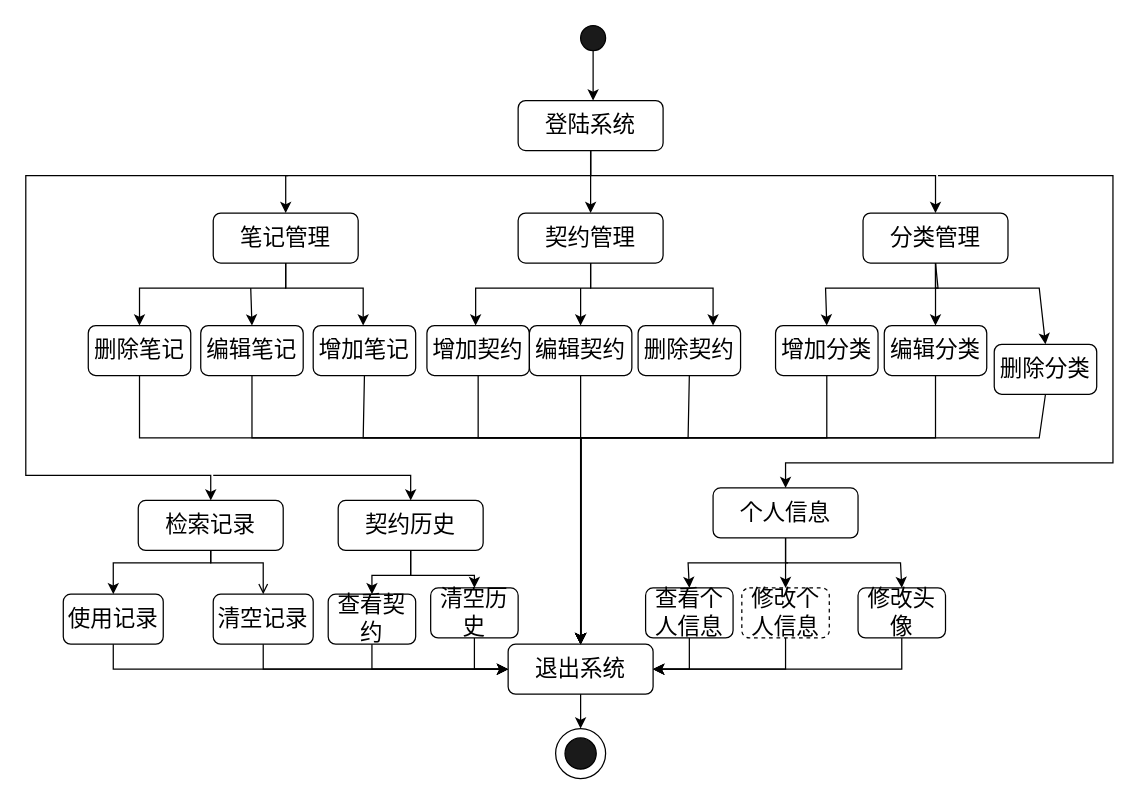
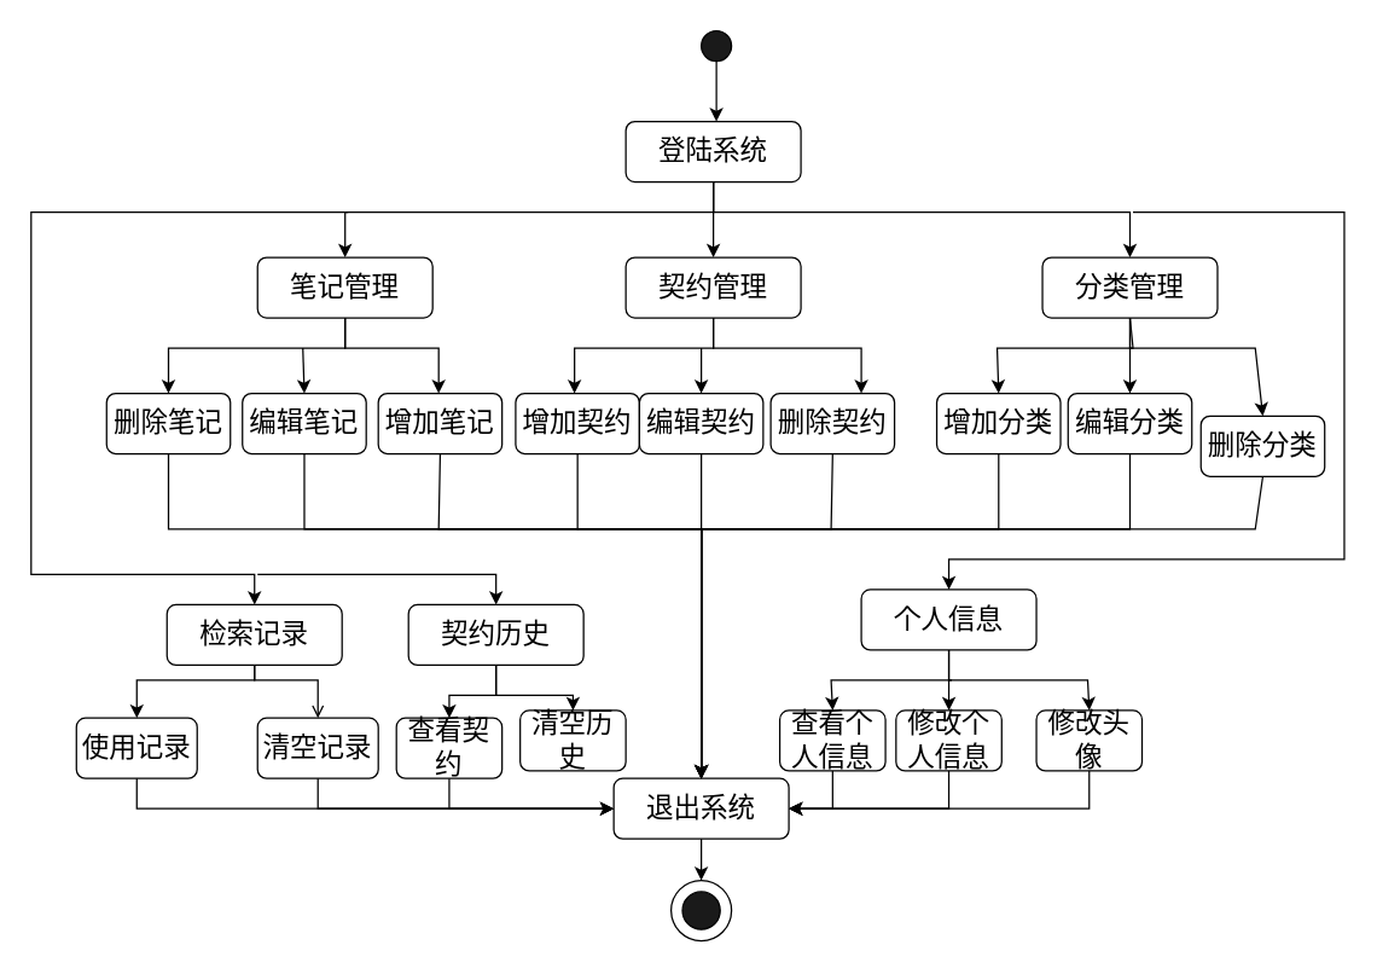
  <mxCell id="0" />
  <mxCell id="1" parent="0" />
  <mxCell id="2" value="" style="edgeStyle=orthogonalEdgeStyle;rounded=0;orthogonalLoop=1;jettySize=auto;html=1;fontSize=18;fontFamily=Times New Roman;" parent="1" source="3" edge="1"><mxGeometry relative="1" as="geometry"><mxPoint x="474" y="80" as="targetPoint" /></mxGeometry></mxCell>
  <mxCell id="3" value="" style="ellipse;whiteSpace=wrap;html=1;aspect=fixed;fillColor=#1A1A1A;fontSize=18;" parent="1" vertex="1"><mxGeometry x="464" y="20" width="20" height="20" as="geometry" /></mxCell>
  <mxCell id="4" value="登陆系统" style="rounded=1;whiteSpace=wrap;html=1;fillColor=#FFFFFF;fontSize=18;fontFamily=Times New Roman;" parent="1" vertex="1"><mxGeometry x="414" y="80" width="116" height="40" as="geometry" /></mxCell>
  <mxCell id="5" value="笔记管理" style="rounded=1;whiteSpace=wrap;html=1;fillColor=#FFFFFF;fontSize=18;fontFamily=Times New Roman;" parent="1" vertex="1"><mxGeometry x="170" y="170" width="116" height="40" as="geometry" /></mxCell>
  <mxCell id="6" value="契约管理" style="rounded=1;whiteSpace=wrap;html=1;fillColor=#FFFFFF;fontSize=18;fontFamily=Times New Roman;" parent="1" vertex="1"><mxGeometry x="414" y="170" width="116" height="40" as="geometry" /></mxCell>
  <mxCell id="7" value="分类管理" style="rounded=1;whiteSpace=wrap;html=1;fillColor=#FFFFFF;fontSize=18;fontFamily=Times New Roman;" parent="1" vertex="1"><mxGeometry x="690" y="170" width="116" height="40" as="geometry" /></mxCell>
  <mxCell id="8" value="" style="endArrow=classic;html=1;rounded=0;exitX=0.5;exitY=1;exitDx=0;exitDy=0;entryX=0.5;entryY=0;entryDx=0;entryDy=0;fontSize=18;fontFamily=Times New Roman;" parent="1" source="4" target="5" edge="1"><mxGeometry width="50" height="50" relative="1" as="geometry"><mxPoint x="520" y="310" as="sourcePoint" /><mxPoint x="570" y="260" as="targetPoint" /><Array as="points"><mxPoint x="472" y="140" /><mxPoint x="228" y="140" /></Array></mxGeometry></mxCell>
  <mxCell id="9" value="" style="endArrow=classic;html=1;rounded=0;exitX=0.5;exitY=1;exitDx=0;exitDy=0;entryX=0.5;entryY=0;entryDx=0;entryDy=0;fontSize=18;fontFamily=Times New Roman;" parent="1" source="4" target="6" edge="1"><mxGeometry width="50" height="50" relative="1" as="geometry"><mxPoint x="520" y="310" as="sourcePoint" /><mxPoint x="570" y="260" as="targetPoint" /></mxGeometry></mxCell>
  <mxCell id="10" value="" style="endArrow=classic;html=1;rounded=0;exitX=0.5;exitY=1;exitDx=0;exitDy=0;entryX=0.5;entryY=0;entryDx=0;entryDy=0;fontSize=18;fontFamily=Times New Roman;" parent="1" source="4" target="7" edge="1"><mxGeometry width="50" height="50" relative="1" as="geometry"><mxPoint x="520" y="310" as="sourcePoint" /><mxPoint x="570" y="260" as="targetPoint" /><Array as="points"><mxPoint x="472" y="140" /><mxPoint x="748" y="140" /></Array></mxGeometry></mxCell>
  <mxCell id="11" value="增加契约" style="rounded=1;whiteSpace=wrap;html=1;fillColor=#FFFFFF;fontSize=18;fontFamily=Times New Roman;" parent="1" vertex="1"><mxGeometry x="341" y="260" width="82" height="40" as="geometry" /></mxCell>
  <mxCell id="12" value="编辑契约" style="rounded=1;whiteSpace=wrap;html=1;fillColor=#FFFFFF;fontSize=18;fontFamily=Times New Roman;" parent="1" vertex="1"><mxGeometry x="423" y="260" width="82" height="40" as="geometry" /></mxCell>
  <mxCell id="13" value="删除契约" style="rounded=1;whiteSpace=wrap;html=1;fillColor=#FFFFFF;fontSize=18;fontFamily=Times New Roman;" parent="1" vertex="1"><mxGeometry x="510" y="260" width="82" height="40" as="geometry" /></mxCell>
  <mxCell id="14" value="编辑笔记" style="rounded=1;whiteSpace=wrap;html=1;fillColor=#FFFFFF;fontSize=18;fontFamily=Times New Roman;" parent="1" vertex="1"><mxGeometry x="160" y="260" width="82" height="40" as="geometry" /></mxCell>
  <mxCell id="15" value="增加笔记" style="rounded=1;whiteSpace=wrap;html=1;fillColor=#FFFFFF;fontSize=18;fontFamily=Times New Roman;" parent="1" vertex="1"><mxGeometry x="250" y="260" width="82" height="40" as="geometry" /></mxCell>
  <mxCell id="16" value="增加分类" style="rounded=1;whiteSpace=wrap;html=1;fillColor=#FFFFFF;fontSize=18;fontFamily=Times New Roman;" parent="1" vertex="1"><mxGeometry x="620" y="260" width="82" height="40" as="geometry" /></mxCell>
  <mxCell id="17" value="编辑分类" style="rounded=1;whiteSpace=wrap;html=1;fillColor=#FFFFFF;fontSize=18;fontFamily=Times New Roman;" parent="1" vertex="1"><mxGeometry x="707" y="260" width="82" height="40" as="geometry" /></mxCell>
  <mxCell id="18" value="删除分类" style="rounded=1;whiteSpace=wrap;html=1;fillColor=#FFFFFF;fontSize=18;fontFamily=Times New Roman;" parent="1" vertex="1"><mxGeometry x="795" y="275" width="82" height="40" as="geometry" /></mxCell>
  <mxCell id="19" value="" style="endArrow=classic;html=1;rounded=0;exitX=0.5;exitY=1;exitDx=0;exitDy=0;entryX=0.5;entryY=0;entryDx=0;entryDy=0;fontSize=18;fontFamily=Times New Roman;" parent="1" source="5" edge="1"><mxGeometry width="50" height="50" relative="1" as="geometry"><mxPoint x="520" y="310" as="sourcePoint" /><mxPoint x="111" y="260" as="targetPoint" /><Array as="points"><mxPoint x="228" y="230" /><mxPoint x="111" y="230" /></Array></mxGeometry></mxCell>
  <mxCell id="20" value="" style="endArrow=classic;html=1;rounded=0;entryX=0.5;entryY=0;entryDx=0;entryDy=0;fontSize=18;fontFamily=Times New Roman;" parent="1" target="14" edge="1"><mxGeometry width="50" height="50" relative="1" as="geometry"><mxPoint x="200" y="230" as="sourcePoint" /><mxPoint x="570" y="260" as="targetPoint" /></mxGeometry></mxCell>
  <mxCell id="21" value="" style="endArrow=classic;html=1;rounded=0;exitX=0.5;exitY=1;exitDx=0;exitDy=0;fontSize=18;fontFamily=Times New Roman;" parent="1" source="5" edge="1"><mxGeometry width="50" height="50" relative="1" as="geometry"><mxPoint x="520" y="310" as="sourcePoint" /><mxPoint x="290" y="260" as="targetPoint" /><Array as="points"><mxPoint x="228" y="230" /><mxPoint x="290" y="230" /></Array></mxGeometry></mxCell>
  <mxCell id="22" value="" style="endArrow=classic;html=1;rounded=0;exitX=0.5;exitY=1;exitDx=0;exitDy=0;fontSize=18;fontFamily=Times New Roman;" parent="1" source="6" edge="1"><mxGeometry width="50" height="50" relative="1" as="geometry"><mxPoint x="520" y="310" as="sourcePoint" /><mxPoint x="380" y="260" as="targetPoint" /><Array as="points"><mxPoint x="472" y="230" /><mxPoint x="380" y="230" /></Array></mxGeometry></mxCell>
  <mxCell id="23" value="" style="endArrow=classic;html=1;rounded=0;entryX=0.5;entryY=0;entryDx=0;entryDy=0;fontSize=18;fontFamily=Times New Roman;" parent="1" target="12" edge="1"><mxGeometry width="50" height="50" relative="1" as="geometry"><mxPoint x="464" y="230" as="sourcePoint" /><mxPoint x="570" y="260" as="targetPoint" /></mxGeometry></mxCell>
  <mxCell id="24" value="" style="endArrow=classic;html=1;rounded=0;exitX=0.5;exitY=1;exitDx=0;exitDy=0;fontSize=18;fontFamily=Times New Roman;" parent="1" source="6" edge="1"><mxGeometry width="50" height="50" relative="1" as="geometry"><mxPoint x="520" y="310" as="sourcePoint" /><mxPoint x="570" y="260" as="targetPoint" /><Array as="points"><mxPoint x="472" y="230" /><mxPoint x="570" y="230" /></Array></mxGeometry></mxCell>
  <mxCell id="25" value="" style="endArrow=classic;html=1;rounded=0;exitX=0.5;exitY=1;exitDx=0;exitDy=0;entryX=0.5;entryY=0;entryDx=0;entryDy=0;fontSize=18;fontFamily=Times New Roman;" parent="1" source="7" target="16" edge="1"><mxGeometry width="50" height="50" relative="1" as="geometry"><mxPoint x="520" y="310" as="sourcePoint" /><mxPoint x="570" y="260" as="targetPoint" /><Array as="points"><mxPoint x="750" y="230" /><mxPoint x="660" y="230" /></Array></mxGeometry></mxCell>
  <mxCell id="26" value="" style="endArrow=classic;html=1;rounded=0;exitX=0.5;exitY=1;exitDx=0;exitDy=0;entryX=0.5;entryY=0;entryDx=0;entryDy=0;fontSize=18;fontFamily=Times New Roman;" parent="1" source="7" target="17" edge="1"><mxGeometry width="50" height="50" relative="1" as="geometry"><mxPoint x="520" y="310" as="sourcePoint" /><mxPoint x="570" y="260" as="targetPoint" /></mxGeometry></mxCell>
  <mxCell id="27" value="" style="endArrow=classic;html=1;rounded=0;exitX=0.5;exitY=1;exitDx=0;exitDy=0;entryX=0.5;entryY=0;entryDx=0;entryDy=0;fontSize=18;fontFamily=Times New Roman;" parent="1" source="7" target="18" edge="1"><mxGeometry width="50" height="50" relative="1" as="geometry"><mxPoint x="520" y="310" as="sourcePoint" /><mxPoint x="570" y="260" as="targetPoint" /><Array as="points"><mxPoint x="748" y="230" /><mxPoint x="831" y="230" /></Array></mxGeometry></mxCell>
  <mxCell id="28" value="退出系统" style="rounded=1;whiteSpace=wrap;html=1;fillColor=#FFFFFF;fontSize=18;fontFamily=Times New Roman;" parent="1" vertex="1"><mxGeometry x="406" y="515" width="116" height="40" as="geometry" /></mxCell>
  <mxCell id="29" value="" style="ellipse;whiteSpace=wrap;html=1;aspect=fixed;fillColor=#FFFFFF;fontSize=18;fontFamily=Times New Roman;" parent="1" vertex="1"><mxGeometry x="444" y="582.5" width="40" height="40" as="geometry" /></mxCell>
  <mxCell id="30" value="" style="ellipse;whiteSpace=wrap;html=1;aspect=fixed;fillColor=#1A1A1A;fontSize=18;fontFamily=Times New Roman;" parent="1" vertex="1"><mxGeometry x="451.5" y="590" width="25" height="25" as="geometry" /></mxCell>
  <mxCell id="31" value="" style="endArrow=classic;html=1;rounded=0;exitX=0.5;exitY=1;exitDx=0;exitDy=0;entryX=0.5;entryY=0;entryDx=0;entryDy=0;fontSize=18;fontFamily=Times New Roman;" parent="1" source="28" target="29" edge="1"><mxGeometry width="50" height="50" relative="1" as="geometry"><mxPoint x="520" y="310" as="sourcePoint" /><mxPoint x="570" y="260" as="targetPoint" /></mxGeometry></mxCell>
  <mxCell id="32" value="" style="endArrow=classic;html=1;rounded=0;exitX=0.5;exitY=1;exitDx=0;exitDy=0;entryX=0.5;entryY=0;entryDx=0;entryDy=0;fontSize=18;fontFamily=Times New Roman;" parent="1" source="12" target="28" edge="1"><mxGeometry width="50" height="50" relative="1" as="geometry"><mxPoint x="520" y="310" as="sourcePoint" /><mxPoint x="570" y="260" as="targetPoint" /></mxGeometry></mxCell>
  <mxCell id="33" value="" style="endArrow=classic;html=1;rounded=0;exitX=0.5;exitY=1;exitDx=0;exitDy=0;entryX=0.5;entryY=0;entryDx=0;entryDy=0;fontSize=18;fontFamily=Times New Roman;" parent="1" source="11" target="28" edge="1"><mxGeometry width="50" height="50" relative="1" as="geometry"><mxPoint x="520" y="310" as="sourcePoint" /><mxPoint x="570" y="260" as="targetPoint" /><Array as="points"><mxPoint x="382" y="350" /><mxPoint x="464" y="350" /></Array></mxGeometry></mxCell>
  <mxCell id="34" value="" style="endArrow=classic;html=1;rounded=0;exitX=0.5;exitY=1;exitDx=0;exitDy=0;entryX=0.5;entryY=0;entryDx=0;entryDy=0;fontSize=18;fontFamily=Times New Roman;" parent="1" source="13" target="28" edge="1"><mxGeometry width="50" height="50" relative="1" as="geometry"><mxPoint x="520" y="310" as="sourcePoint" /><mxPoint x="570" y="260" as="targetPoint" /><Array as="points"><mxPoint x="550" y="350" /><mxPoint x="464" y="350" /></Array></mxGeometry></mxCell>
  <mxCell id="35" value="" style="endArrow=classic;html=1;rounded=0;exitX=0.5;exitY=1;exitDx=0;exitDy=0;entryX=0.5;entryY=0;entryDx=0;entryDy=0;fontSize=18;fontFamily=Times New Roman;" parent="1" source="15" target="28" edge="1"><mxGeometry width="50" height="50" relative="1" as="geometry"><mxPoint x="520" y="310" as="sourcePoint" /><mxPoint x="570" y="260" as="targetPoint" /><Array as="points"><mxPoint x="290" y="350" /><mxPoint x="464" y="350" /></Array></mxGeometry></mxCell>
  <mxCell id="36" value="" style="endArrow=classic;html=1;rounded=0;exitX=0.5;exitY=1;exitDx=0;exitDy=0;entryX=0.5;entryY=0;entryDx=0;entryDy=0;fontSize=18;fontFamily=Times New Roman;" parent="1" source="14" target="28" edge="1"><mxGeometry width="50" height="50" relative="1" as="geometry"><mxPoint x="520" y="310" as="sourcePoint" /><mxPoint x="570" y="260" as="targetPoint" /><Array as="points"><mxPoint x="201" y="350" /><mxPoint x="464" y="350" /></Array></mxGeometry></mxCell>
  <mxCell id="37" value="" style="endArrow=classic;html=1;rounded=0;exitX=0.5;exitY=1;exitDx=0;exitDy=0;entryX=0.5;entryY=0;entryDx=0;entryDy=0;fontSize=18;fontFamily=Times New Roman;" parent="1" target="28" edge="1"><mxGeometry width="50" height="50" relative="1" as="geometry"><mxPoint x="111" y="300" as="sourcePoint" /><mxPoint x="570" y="260" as="targetPoint" /><Array as="points"><mxPoint x="111" y="350" /><mxPoint x="464" y="350" /></Array></mxGeometry></mxCell>
  <mxCell id="38" value="" style="endArrow=classic;html=1;rounded=0;exitX=0.5;exitY=1;exitDx=0;exitDy=0;fontSize=18;fontFamily=Times New Roman;" parent="1" source="16" target="28" edge="1"><mxGeometry width="50" height="50" relative="1" as="geometry"><mxPoint x="520" y="310" as="sourcePoint" /><mxPoint x="470" y="430" as="targetPoint" /><Array as="points"><mxPoint x="661" y="350" /><mxPoint x="464" y="350" /></Array></mxGeometry></mxCell>
  <mxCell id="39" value="" style="endArrow=classic;html=1;rounded=0;exitX=0.5;exitY=1;exitDx=0;exitDy=0;entryX=0.5;entryY=0;entryDx=0;entryDy=0;fontSize=18;fontFamily=Times New Roman;" parent="1" source="17" target="28" edge="1"><mxGeometry width="50" height="50" relative="1" as="geometry"><mxPoint x="520" y="310" as="sourcePoint" /><mxPoint x="570" y="260" as="targetPoint" /><Array as="points"><mxPoint x="748" y="350" /><mxPoint x="464" y="350" /></Array></mxGeometry></mxCell>
  <mxCell id="40" value="" style="endArrow=classic;html=1;rounded=0;exitX=0.5;exitY=1;exitDx=0;exitDy=0;entryX=0.5;entryY=0;entryDx=0;entryDy=0;fontSize=18;fontFamily=Times New Roman;" parent="1" source="18" target="28" edge="1"><mxGeometry width="50" height="50" relative="1" as="geometry"><mxPoint x="520" y="310" as="sourcePoint" /><mxPoint x="570" y="260" as="targetPoint" /><Array as="points"><mxPoint x="831" y="350" /><mxPoint x="464" y="350" /></Array></mxGeometry></mxCell>
  <mxCell id="41" value="删除笔记" style="rounded=1;whiteSpace=wrap;html=1;fillColor=#FFFFFF;fontSize=18;fontFamily=Times New Roman;" parent="1" vertex="1"><mxGeometry x="70" y="260" width="82" height="40" as="geometry" /></mxCell>
  <mxCell id="42" value="检索记录" style="rounded=1;whiteSpace=wrap;html=1;fillColor=#FFFFFF;fontSize=18;fontFamily=Times New Roman;" parent="1" vertex="1"><mxGeometry x="110" y="400" width="116" height="40" as="geometry" /></mxCell>
  <mxCell id="43" value="" style="edgeStyle=orthogonalEdgeStyle;rounded=0;orthogonalLoop=1;jettySize=auto;html=1;fontSize=18;fontFamily=Times New Roman;" parent="1" source="44" target="53" edge="1"><mxGeometry relative="1" as="geometry" /></mxCell>
  <mxCell id="44" value="契约历史" style="rounded=1;whiteSpace=wrap;html=1;fillColor=#FFFFFF;fontSize=18;fontFamily=Times New Roman;" parent="1" vertex="1"><mxGeometry x="270" y="400" width="116" height="40" as="geometry" /></mxCell>
  <mxCell id="45" value="" style="edgeStyle=orthogonalEdgeStyle;rounded=0;orthogonalLoop=1;jettySize=auto;html=1;fontSize=18;fontFamily=Times New Roman;" parent="1" source="46" target="55" edge="1"><mxGeometry relative="1" as="geometry" /></mxCell>
  <mxCell id="46" value="个人信息" style="rounded=1;whiteSpace=wrap;html=1;fillColor=#FFFFFF;fontSize=18;fontFamily=Times New Roman;" parent="1" vertex="1"><mxGeometry x="570" y="390" width="116" height="40" as="geometry" /></mxCell>
  <mxCell id="47" value="" style="endArrow=classic;html=1;rounded=0;entryX=0.5;entryY=0;entryDx=0;entryDy=0;fontSize=18;fontFamily=Times New Roman;" parent="1" target="42" edge="1"><mxGeometry width="50" height="50" relative="1" as="geometry"><mxPoint x="230" y="140" as="sourcePoint" /><mxPoint x="490" y="290" as="targetPoint" /><Array as="points"><mxPoint x="20" y="140" /><mxPoint x="20" y="380" /><mxPoint x="168" y="380" /></Array></mxGeometry></mxCell>
  <mxCell id="48" value="" style="endArrow=classic;html=1;rounded=0;entryX=0.5;entryY=0;entryDx=0;entryDy=0;fontSize=18;fontFamily=Times New Roman;" parent="1" target="44" edge="1"><mxGeometry width="50" height="50" relative="1" as="geometry"><mxPoint x="170" y="380" as="sourcePoint" /><mxPoint x="490" y="290" as="targetPoint" /><Array as="points"><mxPoint x="328" y="380" /></Array></mxGeometry></mxCell>
  <mxCell id="49" value="" style="endArrow=classic;html=1;rounded=0;entryX=0.5;entryY=0;entryDx=0;entryDy=0;fontSize=18;fontFamily=Times New Roman;" parent="1" target="46" edge="1"><mxGeometry width="50" height="50" relative="1" as="geometry"><mxPoint x="750" y="140" as="sourcePoint" /><mxPoint x="490" y="290" as="targetPoint" /><Array as="points"><mxPoint x="890" y="140" /><mxPoint x="890" y="370" /><mxPoint x="628" y="370" /></Array></mxGeometry></mxCell>
  <mxCell id="50" value="使用记录" style="rounded=1;whiteSpace=wrap;html=1;fillColor=#FFFFFF;fontSize=18;fontFamily=Times New Roman;" parent="1" vertex="1"><mxGeometry x="50" y="475" width="80" height="40" as="geometry" /></mxCell>
  <mxCell id="51" value="清空记录" style="rounded=1;whiteSpace=wrap;html=1;fillColor=#FFFFFF;fontSize=18;fontFamily=Times New Roman;" parent="1" vertex="1"><mxGeometry x="170" y="475" width="80" height="40" as="geometry" /></mxCell>
  <mxCell id="52" value="查看契约" style="rounded=1;whiteSpace=wrap;html=1;fillColor=#FFFFFF;fontSize=18;fontFamily=Times New Roman;" parent="1" vertex="1"><mxGeometry x="262" y="475" width="70" height="40" as="geometry" /></mxCell>
  <mxCell id="53" value="清空历史" style="rounded=1;whiteSpace=wrap;html=1;fillColor=#FFFFFF;fontSize=18;fontFamily=Times New Roman;" parent="1" vertex="1"><mxGeometry x="344" y="470" width="70" height="40" as="geometry" /></mxCell>
  <mxCell id="54" value="查看个人信息" style="rounded=1;whiteSpace=wrap;html=1;fillColor=#FFFFFF;fontSize=18;fontFamily=Times New Roman;" parent="1" vertex="1"><mxGeometry x="516" y="470" width="70" height="40" as="geometry" /></mxCell>
- <mxCell id="55" value="修改个人信息" style="rounded=1;whiteSpace=wrap;html=1;fillColor=#FFFFFF;fontSize=18;fontFamily=Times New Roman;dashed=1;" parent="1" vertex="1"><mxGeometry x="593" y="470" width="70" height="40" as="geometry" /></mxCell>
+ <mxCell id="55" value="修改个人信息" style="rounded=1;whiteSpace=wrap;html=1;fillColor=#FFFFFF;fontSize=18;fontFamily=Times New Roman;" parent="1" vertex="1"><mxGeometry x="593" y="470" width="70" height="40" as="geometry" /></mxCell>
  <mxCell id="56" value="修改头像" style="rounded=1;whiteSpace=wrap;html=1;fillColor=#FFFFFF;fontSize=18;fontFamily=Times New Roman;" parent="1" vertex="1"><mxGeometry x="686" y="470" width="70" height="40" as="geometry" /></mxCell>
  <mxCell id="57" value="" style="endArrow=classic;html=1;rounded=0;exitX=0.5;exitY=1;exitDx=0;exitDy=0;entryX=0.5;entryY=0;entryDx=0;entryDy=0;fontSize=18;fontFamily=Times New Roman;" parent="1" source="42" target="50" edge="1"><mxGeometry width="50" height="50" relative="1" as="geometry"><mxPoint x="440" y="320" as="sourcePoint" /><mxPoint x="490" y="270" as="targetPoint" /><Array as="points"><mxPoint x="168" y="450" /><mxPoint x="90" y="450" /></Array></mxGeometry></mxCell>
  <mxCell id="58" value="" style="endArrow=open;html=1;rounded=0;exitX=0.5;exitY=1;exitDx=0;exitDy=0;entryX=0.5;entryY=0;entryDx=0;entryDy=0;fontSize=18;fontFamily=Times New Roman;" parent="1" source="42" target="51" edge="1"><mxGeometry width="50" height="50" relative="1" as="geometry"><mxPoint x="440" y="320" as="sourcePoint" /><mxPoint x="490" y="270" as="targetPoint" /><Array as="points"><mxPoint x="168" y="450" /><mxPoint x="210" y="450" /></Array></mxGeometry></mxCell>
  <mxCell id="59" value="" style="endArrow=classic;html=1;rounded=0;exitX=0.5;exitY=1;exitDx=0;exitDy=0;entryX=0.5;entryY=0;entryDx=0;entryDy=0;fontSize=18;fontFamily=Times New Roman;" parent="1" source="44" target="52" edge="1"><mxGeometry width="50" height="50" relative="1" as="geometry"><mxPoint x="440" y="320" as="sourcePoint" /><mxPoint x="490" y="270" as="targetPoint" /><Array as="points"><mxPoint x="328" y="460" /><mxPoint x="297" y="460" /></Array></mxGeometry></mxCell>
  <mxCell id="60" value="" style="endArrow=classic;html=1;rounded=0;exitX=0.5;exitY=1;exitDx=0;exitDy=0;entryX=0.5;entryY=0;entryDx=0;entryDy=0;fontSize=18;fontFamily=Times New Roman;" parent="1" source="46" target="56" edge="1"><mxGeometry width="50" height="50" relative="1" as="geometry"><mxPoint x="440" y="320" as="sourcePoint" /><mxPoint x="490" y="270" as="targetPoint" /><Array as="points"><mxPoint x="628" y="450" /><mxPoint x="720" y="450" /></Array></mxGeometry></mxCell>
  <mxCell id="61" value="" style="endArrow=classic;html=1;rounded=0;entryX=0.5;entryY=0;entryDx=0;entryDy=0;fontSize=18;fontFamily=Times New Roman;" parent="1" target="54" edge="1"><mxGeometry width="50" height="50" relative="1" as="geometry"><mxPoint x="630" y="450" as="sourcePoint" /><mxPoint x="490" y="270" as="targetPoint" /><Array as="points"><mxPoint x="550" y="450" /></Array></mxGeometry></mxCell>
  <mxCell id="62" value="" style="endArrow=classic;html=1;rounded=0;exitX=0.5;exitY=1;exitDx=0;exitDy=0;entryX=0;entryY=0.5;entryDx=0;entryDy=0;fontSize=18;fontFamily=Times New Roman;" parent="1" source="50" target="28" edge="1"><mxGeometry width="50" height="50" relative="1" as="geometry"><mxPoint x="440" y="320" as="sourcePoint" /><mxPoint x="490" y="270" as="targetPoint" /><Array as="points"><mxPoint x="90" y="535" /></Array></mxGeometry></mxCell>
  <mxCell id="63" value="" style="endArrow=classic;html=1;rounded=0;exitX=0.5;exitY=1;exitDx=0;exitDy=0;entryX=0;entryY=0.5;entryDx=0;entryDy=0;fontSize=18;fontFamily=Times New Roman;" parent="1" source="51" target="28" edge="1"><mxGeometry width="50" height="50" relative="1" as="geometry"><mxPoint x="440" y="320" as="sourcePoint" /><mxPoint x="490" y="270" as="targetPoint" /><Array as="points"><mxPoint x="210" y="535" /></Array></mxGeometry></mxCell>
  <mxCell id="64" value="" style="endArrow=classic;html=1;rounded=0;exitX=0.5;exitY=1;exitDx=0;exitDy=0;entryX=0;entryY=0.5;entryDx=0;entryDy=0;fontSize=18;fontFamily=Times New Roman;" parent="1" source="52" target="28" edge="1"><mxGeometry width="50" height="50" relative="1" as="geometry"><mxPoint x="300" y="530" as="sourcePoint" /><mxPoint x="400" y="530" as="targetPoint" /><Array as="points"><mxPoint x="297" y="535" /></Array></mxGeometry></mxCell>
- <mxCell id="65" value="" style="endArrow=classic;html=1;rounded=0;exitX=0.5;exitY=1;exitDx=0;exitDy=0;entryX=0;entryY=0.5;entryDx=0;entryDy=0;fontSize=18;fontFamily=Times New Roman;" parent="1" source="53" target="28" edge="1"><mxGeometry width="50" height="50" relative="1" as="geometry"><mxPoint x="440" y="320" as="sourcePoint" /><mxPoint x="490" y="270" as="targetPoint" /><Array as="points"><mxPoint x="379" y="535" /></Array></mxGeometry></mxCell>
  <mxCell id="66" value="" style="endArrow=classic;html=1;rounded=0;exitX=0.5;exitY=1;exitDx=0;exitDy=0;entryX=1;entryY=0.5;entryDx=0;entryDy=0;fontSize=18;fontFamily=Times New Roman;" parent="1" source="54" target="28" edge="1"><mxGeometry width="50" height="50" relative="1" as="geometry"><mxPoint x="440" y="320" as="sourcePoint" /><mxPoint x="490" y="270" as="targetPoint" /><Array as="points"><mxPoint x="551" y="535" /></Array></mxGeometry></mxCell>
  <mxCell id="67" value="" style="endArrow=classic;html=1;rounded=0;exitX=0.5;exitY=1;exitDx=0;exitDy=0;entryX=1;entryY=0.5;entryDx=0;entryDy=0;fontSize=18;fontFamily=Times New Roman;" parent="1" source="56" target="28" edge="1"><mxGeometry width="50" height="50" relative="1" as="geometry"><mxPoint x="440" y="320" as="sourcePoint" /><mxPoint x="490" y="270" as="targetPoint" /><Array as="points"><mxPoint x="721" y="535" /></Array></mxGeometry></mxCell>
  <mxCell id="68" value="" style="endArrow=classic;html=1;rounded=0;exitX=0.5;exitY=1;exitDx=0;exitDy=0;entryX=1;entryY=0.5;entryDx=0;entryDy=0;fontSize=18;fontFamily=Times New Roman;" parent="1" source="55" target="28" edge="1"><mxGeometry width="50" height="50" relative="1" as="geometry"><mxPoint x="440" y="320" as="sourcePoint" /><mxPoint x="490" y="270" as="targetPoint" /><Array as="points"><mxPoint x="628" y="535" /></Array></mxGeometry></mxCell>
